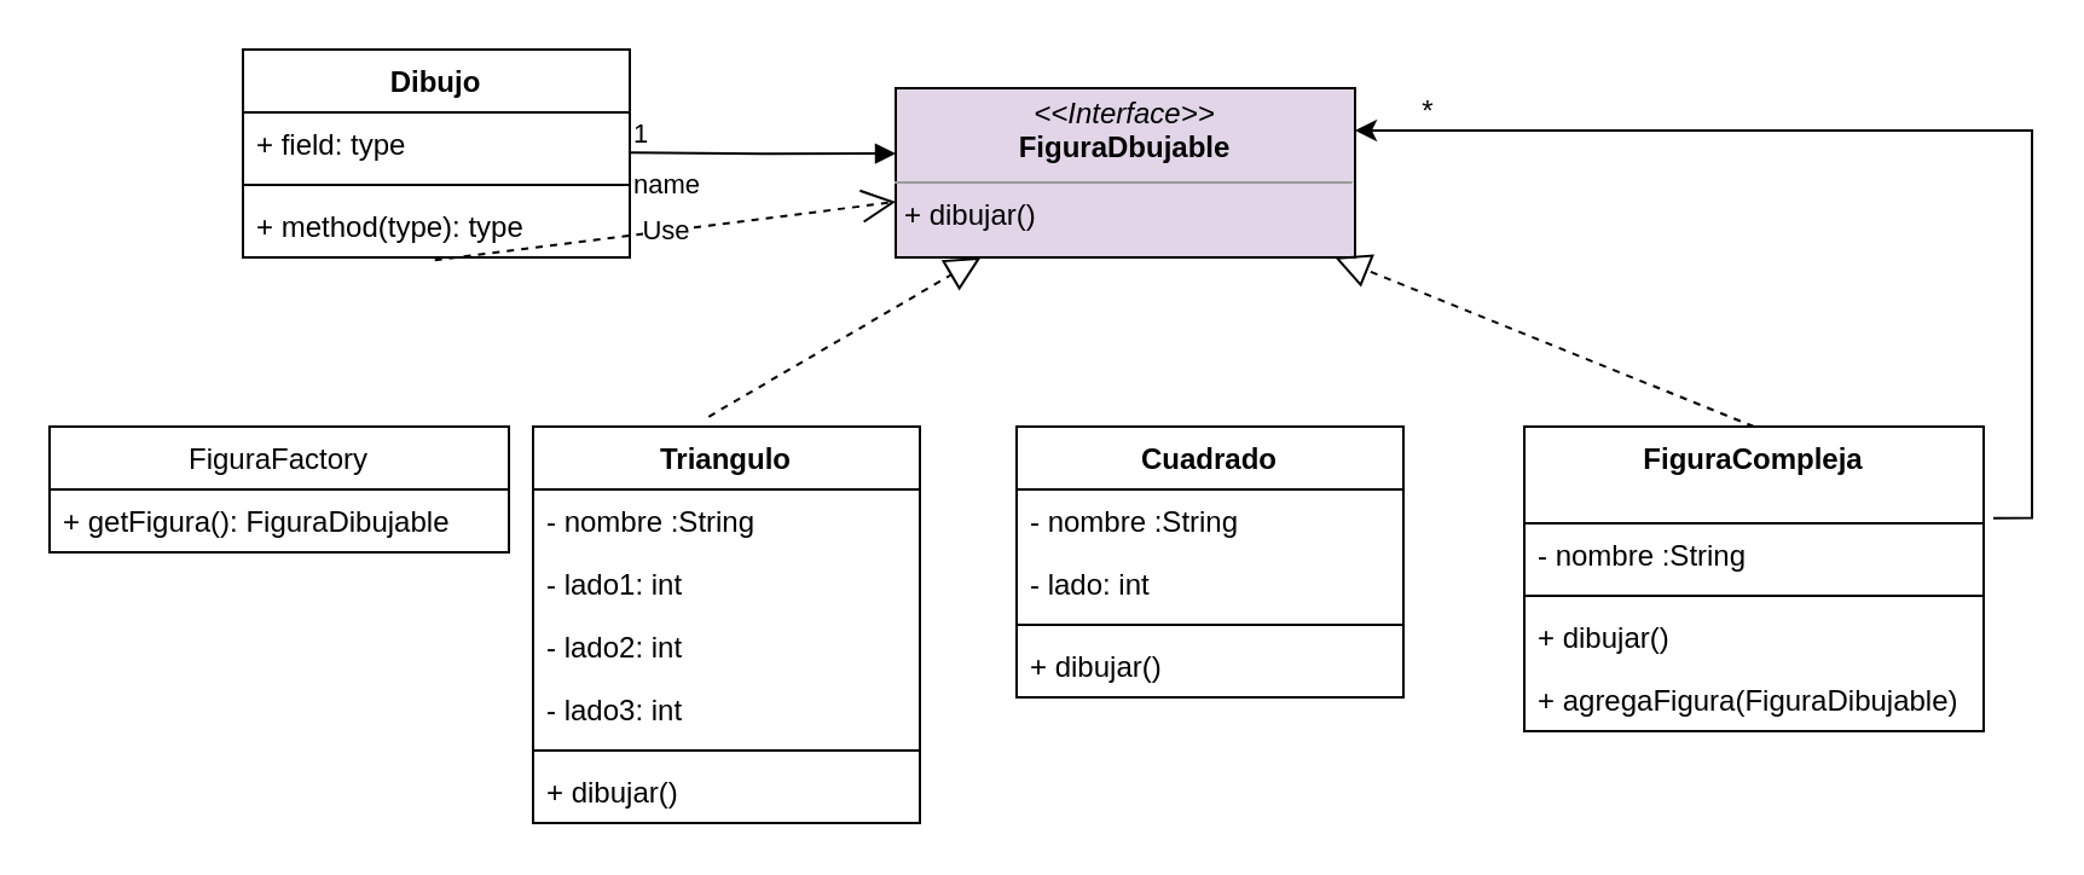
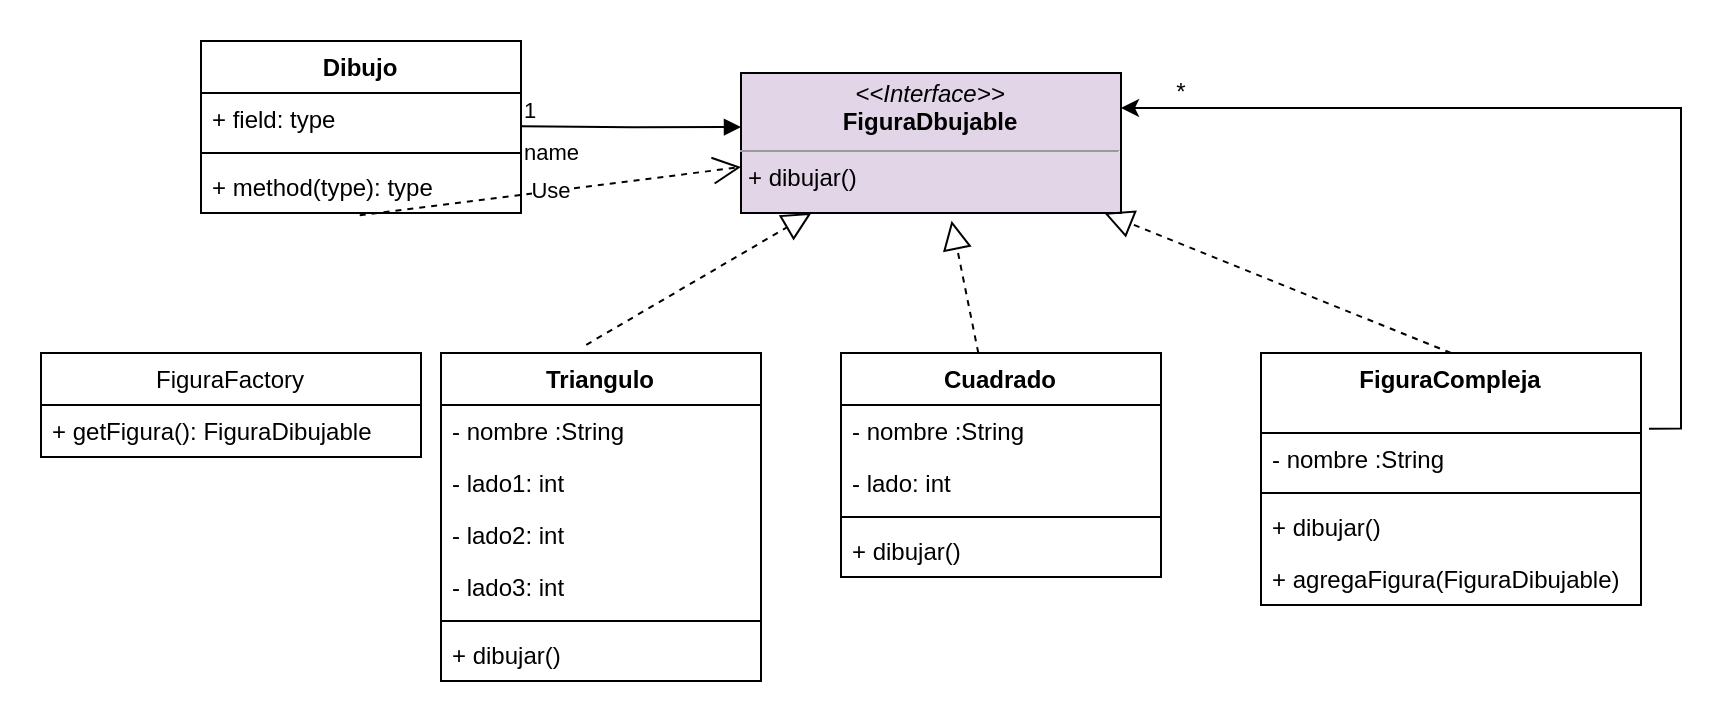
  <mxCell id="0" />
  <mxCell id="1" parent="0" />
  <mxCell id="2" value="Triangulo" style="swimlane;fontStyle=1;align=center;verticalAlign=top;childLayout=stackLayout;horizontal=1;startSize=26;horizontalStack=0;resizeParent=1;resizeParentMax=0;resizeLast=0;collapsible=1;marginBottom=0;" vertex="1" parent="1"><mxGeometry x="220" y="176" width="160" height="164" as="geometry" /></mxCell>
  <mxCell id="3" value="- nombre :String" style="text;strokeColor=none;fillColor=none;align=left;verticalAlign=top;spacingLeft=4;spacingRight=4;overflow=hidden;rotatable=0;points=[[0,0.5],[1,0.5]];portConstraint=eastwest;" vertex="1" parent="2"><mxGeometry y="26" width="160" height="26" as="geometry" /></mxCell>
  <mxCell id="4" value="- lado1: int" style="text;strokeColor=none;fillColor=none;align=left;verticalAlign=top;spacingLeft=4;spacingRight=4;overflow=hidden;rotatable=0;points=[[0,0.5],[1,0.5]];portConstraint=eastwest;" vertex="1" parent="2"><mxGeometry y="52" width="160" height="26" as="geometry" /></mxCell>
  <mxCell id="5" value="- lado2: int" style="text;strokeColor=none;fillColor=none;align=left;verticalAlign=top;spacingLeft=4;spacingRight=4;overflow=hidden;rotatable=0;points=[[0,0.5],[1,0.5]];portConstraint=eastwest;" vertex="1" parent="2"><mxGeometry y="78" width="160" height="26" as="geometry" /></mxCell>
  <mxCell id="6" value="- lado3: int" style="text;strokeColor=none;fillColor=none;align=left;verticalAlign=top;spacingLeft=4;spacingRight=4;overflow=hidden;rotatable=0;points=[[0,0.5],[1,0.5]];portConstraint=eastwest;" vertex="1" parent="2"><mxGeometry y="104" width="160" height="26" as="geometry" /></mxCell>
  <mxCell id="7" value="" style="line;strokeWidth=1;fillColor=none;align=left;verticalAlign=middle;spacingTop=-1;spacingLeft=3;spacingRight=3;rotatable=0;labelPosition=right;points=[];portConstraint=eastwest;" vertex="1" parent="2"><mxGeometry y="130" width="160" height="8" as="geometry" /></mxCell>
  <mxCell id="8" value="+ dibujar()" style="text;strokeColor=none;fillColor=none;align=left;verticalAlign=top;spacingLeft=4;spacingRight=4;overflow=hidden;rotatable=0;points=[[0,0.5],[1,0.5]];portConstraint=eastwest;" vertex="1" parent="2"><mxGeometry y="138" width="160" height="26" as="geometry" /></mxCell>
  <mxCell id="9" value="Cuadrado" style="swimlane;fontStyle=1;align=center;verticalAlign=top;childLayout=stackLayout;horizontal=1;startSize=26;horizontalStack=0;resizeParent=1;resizeParentMax=0;resizeLast=0;collapsible=1;marginBottom=0;" vertex="1" parent="1"><mxGeometry x="420" y="176" width="160" height="112" as="geometry" /></mxCell>
  <mxCell id="10" value="- nombre :String" style="text;strokeColor=none;fillColor=none;align=left;verticalAlign=top;spacingLeft=4;spacingRight=4;overflow=hidden;rotatable=0;points=[[0,0.5],[1,0.5]];portConstraint=eastwest;" vertex="1" parent="9"><mxGeometry y="26" width="160" height="26" as="geometry" /></mxCell>
  <mxCell id="11" value="- lado: int" style="text;strokeColor=none;fillColor=none;align=left;verticalAlign=top;spacingLeft=4;spacingRight=4;overflow=hidden;rotatable=0;points=[[0,0.5],[1,0.5]];portConstraint=eastwest;" vertex="1" parent="9"><mxGeometry y="52" width="160" height="26" as="geometry" /></mxCell>
  <mxCell id="12" value="" style="line;strokeWidth=1;fillColor=none;align=left;verticalAlign=middle;spacingTop=-1;spacingLeft=3;spacingRight=3;rotatable=0;labelPosition=right;points=[];portConstraint=eastwest;" vertex="1" parent="9"><mxGeometry y="78" width="160" height="8" as="geometry" /></mxCell>
  <mxCell id="13" value="+ dibujar()" style="text;strokeColor=none;fillColor=none;align=left;verticalAlign=top;spacingLeft=4;spacingRight=4;overflow=hidden;rotatable=0;points=[[0,0.5],[1,0.5]];portConstraint=eastwest;" vertex="1" parent="9"><mxGeometry y="86" width="160" height="26" as="geometry" /></mxCell>
  <mxCell id="14" value="&lt;p style=&quot;margin: 0px ; margin-top: 4px ; text-align: center&quot;&gt;&lt;i&gt;&amp;lt;&amp;lt;Interface&amp;gt;&amp;gt;&lt;/i&gt;&lt;br&gt;&lt;b&gt;FiguraDbujable&lt;/b&gt;&lt;/p&gt;&lt;hr size=&quot;1&quot;&gt;&lt;p style=&quot;margin: 0px ; margin-left: 4px&quot;&gt;&lt;/p&gt;&lt;p style=&quot;margin: 0px ; margin-left: 4px&quot;&gt;+ dibujar()&lt;br&gt;&lt;/p&gt;" style="verticalAlign=top;align=left;overflow=fill;fontSize=12;fontFamily=Helvetica;html=1;fillColor=#e1d5e7;" vertex="1" parent="1"><mxGeometry x="370" y="36" width="190" height="70" as="geometry" /></mxCell>
  <mxCell id="15" value="" style="endArrow=block;dashed=1;endFill=0;endSize=12;html=1;rounded=0;exitX=0.454;exitY=-0.025;exitDx=0;exitDy=0;exitPerimeter=0;" edge="1" parent="1" source="2" target="14"><mxGeometry width="160" relative="1" as="geometry"><mxPoint x="460" y="196" as="sourcePoint" /><mxPoint x="620" y="196" as="targetPoint" /></mxGeometry></mxCell>
+ <mxCell id="16" value="" style="endArrow=block;dashed=1;endFill=0;endSize=12;html=1;rounded=0;entryX=0.554;entryY=1.055;entryDx=0;entryDy=0;entryPerimeter=0;" edge="1" parent="1" source="9" target="14"><mxGeometry width="160" relative="1" as="geometry"><mxPoint x="460" y="196" as="sourcePoint" /><mxPoint x="620" y="196" as="targetPoint" /></mxGeometry></mxCell>
  <mxCell id="17" value="FiguraCompleja" style="swimlane;fontStyle=1;align=center;verticalAlign=top;childLayout=stackLayout;horizontal=1;startSize=40;horizontalStack=0;resizeParent=1;resizeParentMax=0;resizeLast=0;collapsible=1;marginBottom=0;" vertex="1" parent="1"><mxGeometry x="630" y="176" width="190" height="126" as="geometry" /></mxCell>
  <mxCell id="18" value="- nombre :String" style="text;strokeColor=none;fillColor=none;align=left;verticalAlign=top;spacingLeft=4;spacingRight=4;overflow=hidden;rotatable=0;points=[[0,0.5],[1,0.5]];portConstraint=eastwest;" vertex="1" parent="17"><mxGeometry y="40" width="190" height="26" as="geometry" /></mxCell>
  <mxCell id="19" value="" style="line;strokeWidth=1;fillColor=none;align=left;verticalAlign=middle;spacingTop=-1;spacingLeft=3;spacingRight=3;rotatable=0;labelPosition=right;points=[];portConstraint=eastwest;" vertex="1" parent="17"><mxGeometry y="66" width="190" height="8" as="geometry" /></mxCell>
  <mxCell id="20" value="+ dibujar()" style="text;strokeColor=none;fillColor=none;align=left;verticalAlign=top;spacingLeft=4;spacingRight=4;overflow=hidden;rotatable=0;points=[[0,0.5],[1,0.5]];portConstraint=eastwest;" vertex="1" parent="17"><mxGeometry y="74" width="190" height="26" as="geometry" /></mxCell>
  <mxCell id="21" value="+ agregaFigura(FiguraDibujable)" style="text;strokeColor=none;fillColor=none;align=left;verticalAlign=top;spacingLeft=4;spacingRight=4;overflow=hidden;rotatable=0;points=[[0,0.5],[1,0.5]];portConstraint=eastwest;" vertex="1" parent="17"><mxGeometry y="100" width="190" height="26" as="geometry" /></mxCell>
  <mxCell id="22" value="" style="endArrow=block;dashed=1;endFill=0;endSize=12;html=1;rounded=0;exitX=0.5;exitY=0;exitDx=0;exitDy=0;" edge="1" parent="1" source="17" target="14"><mxGeometry width="160" relative="1" as="geometry"><mxPoint x="500.254" y="186" as="sourcePoint" /><mxPoint x="485.26" y="119.85" as="targetPoint" /></mxGeometry></mxCell>
  <mxCell id="23" value="" style="endArrow=classic;html=1;edgeStyle=orthogonalEdgeStyle;rounded=0;entryX=1;entryY=0.25;entryDx=0;entryDy=0;exitX=1.021;exitY=-0.083;exitDx=0;exitDy=0;exitPerimeter=0;endFill=1;" edge="1" parent="1" source="18" target="14"><mxGeometry relative="1" as="geometry"><mxPoint x="460" y="196" as="sourcePoint" /><mxPoint x="620" y="196" as="targetPoint" /><Array as="points"><mxPoint x="840" y="214" /><mxPoint x="840" y="54" /></Array></mxGeometry></mxCell>
  <mxCell id="24" value="*" style="text;html=1;align=center;verticalAlign=middle;resizable=0;points=[];autosize=1;strokeColor=none;fillColor=none;" vertex="1" parent="1"><mxGeometry x="580" y="36" width="20" height="20" as="geometry" /></mxCell>
  <mxCell id="25" value="Dibujo" style="swimlane;fontStyle=1;align=center;verticalAlign=top;childLayout=stackLayout;horizontal=1;startSize=26;horizontalStack=0;resizeParent=1;resizeParentMax=0;resizeLast=0;collapsible=1;marginBottom=0;" vertex="1" parent="1"><mxGeometry x="100" y="20" width="160" height="86" as="geometry" /></mxCell>
  <mxCell id="26" value="+ field: type" style="text;strokeColor=none;fillColor=none;align=left;verticalAlign=top;spacingLeft=4;spacingRight=4;overflow=hidden;rotatable=0;points=[[0,0.5],[1,0.5]];portConstraint=eastwest;" vertex="1" parent="25"><mxGeometry y="26" width="160" height="26" as="geometry" /></mxCell>
  <mxCell id="27" value="" style="line;strokeWidth=1;fillColor=none;align=left;verticalAlign=middle;spacingTop=-1;spacingLeft=3;spacingRight=3;rotatable=0;labelPosition=right;points=[];portConstraint=eastwest;" vertex="1" parent="25"><mxGeometry y="52" width="160" height="8" as="geometry" /></mxCell>
  <mxCell id="28" value="+ method(type): type" style="text;strokeColor=none;fillColor=none;align=left;verticalAlign=top;spacingLeft=4;spacingRight=4;overflow=hidden;rotatable=0;points=[[0,0.5],[1,0.5]];portConstraint=eastwest;" vertex="1" parent="25"><mxGeometry y="60" width="160" height="26" as="geometry" /></mxCell>
  <mxCell id="29" value="name" style="endArrow=block;endFill=1;html=1;edgeStyle=orthogonalEdgeStyle;align=left;verticalAlign=top;rounded=0;" edge="1" parent="1"><mxGeometry x="-1" relative="1" as="geometry"><mxPoint x="260" y="62.58" as="sourcePoint" /><mxPoint x="370" y="63" as="targetPoint" /><Array as="points" /></mxGeometry></mxCell>
  <mxCell id="30" value="1" style="edgeLabel;resizable=0;html=1;align=left;verticalAlign=bottom;" connectable="0" vertex="1" parent="29"><mxGeometry x="-1" relative="1" as="geometry" /></mxCell>
  <mxCell id="31" value="FiguraFactory" style="swimlane;fontStyle=0;childLayout=stackLayout;horizontal=1;startSize=26;fillColor=none;horizontalStack=0;resizeParent=1;resizeParentMax=0;resizeLast=0;collapsible=1;marginBottom=0;" vertex="1" parent="1"><mxGeometry y="176" width="190" height="52" as="geometry" x="20" /></mxCell>
  <mxCell id="32" value="+ getFigura(): FiguraDibujable" style="text;strokeColor=none;fillColor=none;align=left;verticalAlign=top;spacingLeft=4;spacingRight=4;overflow=hidden;rotatable=0;points=[[0,0.5],[1,0.5]];portConstraint=eastwest;" vertex="1" parent="31"><mxGeometry y="26" width="190" height="26" as="geometry" /></mxCell>
  <mxCell id="33" value="Use" style="endArrow=open;endSize=12;dashed=1;html=1;rounded=0;exitX=0.496;exitY=1.045;exitDx=0;exitDy=0;exitPerimeter=0;" edge="1" parent="1" source="28" target="14"><mxGeometry width="160" relative="1" as="geometry"><mxPoint x="50" y="146" as="sourcePoint" /><mxPoint x="210" y="146" as="targetPoint" /></mxGeometry></mxCell>
